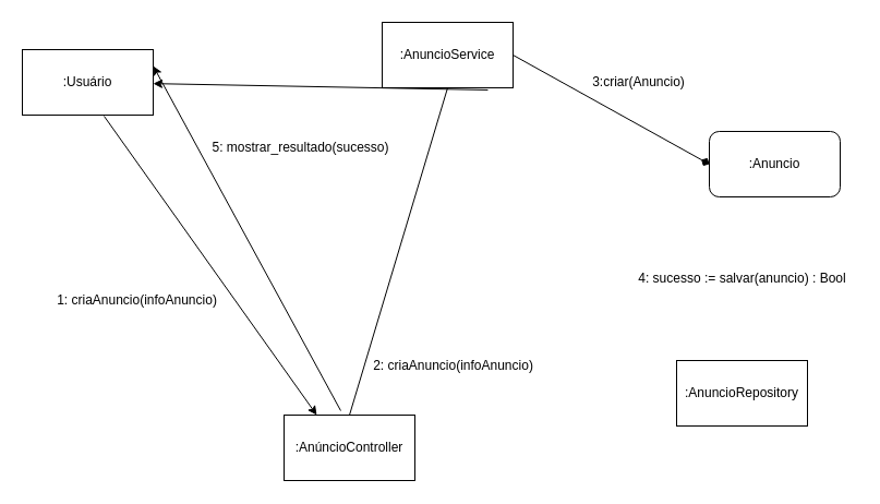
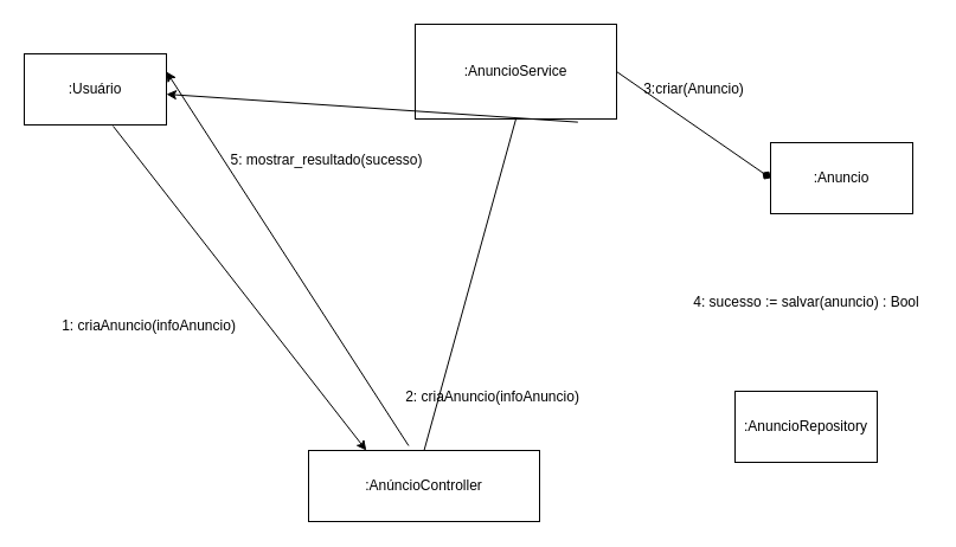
  <mxCell id="0" />
  <mxCell id="1" parent="0" />
  <mxCell id="2" value=":Usuário" style="rounded=0;whiteSpace=wrap;html=1;" vertex="1" parent="1"><mxGeometry x="20" y="45" width="120" height="60" as="geometry" /></mxCell>
- <mxCell id="3" value=":AnúncioController" style="rounded=0;whiteSpace=wrap;html=1;" vertex="1" parent="1"><mxGeometry x="260" y="380" width="120" height="60" as="geometry" /></mxCell>
+ <mxCell id="3" value=":AnúncioController" style="rounded=0;whiteSpace=wrap;html=1;" vertex="1" parent="1"><mxGeometry x="260" y="380" width="195" height="60" as="geometry" /></mxCell>
  <mxCell id="4" value=":AnuncioRepository" style="rounded=0;whiteSpace=wrap;html=1;" vertex="1" parent="1"><mxGeometry x="620" y="330" width="120" height="60" as="geometry" /></mxCell>
- <mxCell id="5" value=":AnuncioService" style="rounded=0;whiteSpace=wrap;html=1;" vertex="1" parent="1"><mxGeometry x="350" y="20" width="120" height="60" as="geometry" /></mxCell>
- <mxCell id="6" value=":Anuncio" style="whiteSpace=wrap;html=1;rounded=1;" vertex="1" parent="1"><mxGeometry x="650" y="120" width="120" height="60" as="geometry" /></mxCell>
+ <mxCell id="5" value=":AnuncioService" style="rounded=0;whiteSpace=wrap;html=1;" vertex="1" parent="1"><mxGeometry x="350" y="20" width="170" height="80" as="geometry" /></mxCell>
+ <mxCell id="6" value=":Anuncio" style="whiteSpace=wrap;html=1;" vertex="1" parent="1"><mxGeometry x="650" y="120" width="120" height="60" as="geometry" /></mxCell>
  <mxCell id="7" value="" style="endArrow=classic;html=1;rounded=0;entryX=0.25;entryY=0;entryDx=0;entryDy=0;exitX=0.625;exitY=1.017;exitDx=0;exitDy=0;exitPerimeter=0;" edge="1" parent="1" source="2" target="3"><mxGeometry width="50" height="50" relative="1" as="geometry"><mxPoint x="180" y="230" as="sourcePoint" /><mxPoint x="430" y="330" as="targetPoint" /></mxGeometry></mxCell>
  <mxCell id="8" value="1: criaAnuncio(infoAnuncio)" style="text;html=1;align=center;verticalAlign=middle;resizable=0;points=[];autosize=1;strokeColor=none;fillColor=none;" vertex="1" parent="1"><mxGeometry x="40" y="260" width="170" height="30" as="geometry" /></mxCell>
  <mxCell id="9" value="" style="endArrow=none;html=1;rounded=0;entryX=0.5;entryY=1;entryDx=0;entryDy=0;exitX=0.5;exitY=0;exitDx=0;exitDy=0;" edge="1" parent="1" source="3" target="5"><mxGeometry width="50" height="50" relative="1" as="geometry"><mxPoint x="380" y="380" as="sourcePoint" /><mxPoint x="400" y="90" as="targetPoint" /></mxGeometry></mxCell>
  <mxCell id="10" value="2: criaAnuncio(infoAnuncio)" style="text;html=1;align=center;verticalAlign=middle;resizable=0;points=[];autosize=1;strokeColor=none;fillColor=none;" vertex="1" parent="1"><mxGeometry x="330" y="320" width="170" height="30" as="geometry" /></mxCell>
  <mxCell id="11" value="" style="endArrow=diamond;html=1;rounded=0;exitX=1;exitY=0.5;exitDx=0;exitDy=0;entryX=0;entryY=0.5;entryDx=0;entryDy=0;" edge="1" parent="1" source="5" target="6"><mxGeometry width="50" height="50" relative="1" as="geometry"><mxPoint x="380" y="380" as="sourcePoint" /><mxPoint x="620" y="130" as="targetPoint" /></mxGeometry></mxCell>
  <mxCell id="12" value="3:criar(Anuncio)" style="text;html=1;align=center;verticalAlign=middle;resizable=0;points=[];autosize=1;strokeColor=none;fillColor=none;" vertex="1" parent="1"><mxGeometry x="530" y="60" width="110" height="30" as="geometry" /></mxCell>
  <mxCell id="13" value="" style="endArrow=classic;html=1;rounded=0;exitX=0.808;exitY=1.033;exitDx=0;exitDy=0;exitPerimeter=0;" edge="1" parent="1" source="5" target="2"><mxGeometry width="50" height="50" relative="1" as="geometry"><mxPoint x="380" y="380" as="sourcePoint" /><mxPoint x="430" y="330" as="targetPoint" /></mxGeometry></mxCell>
  <mxCell id="14" value="4: sucesso := salvar(anuncio) : Bool" style="text;html=1;align=center;verticalAlign=middle;resizable=0;points=[];autosize=1;strokeColor=none;fillColor=none;" vertex="1" parent="1"><mxGeometry x="575" y="240" width="210" height="30" as="geometry" /></mxCell>
  <mxCell id="15" value="" style="endArrow=classic;html=1;rounded=0;exitX=0.433;exitY=-0.067;exitDx=0;exitDy=0;exitPerimeter=0;entryX=1;entryY=0.25;entryDx=0;entryDy=0;" edge="1" parent="1" source="3" target="2"><mxGeometry width="50" height="50" relative="1" as="geometry"><mxPoint x="380" y="380" as="sourcePoint" /><mxPoint x="430" y="330" as="targetPoint" /></mxGeometry></mxCell>
  <mxCell id="16" value="5: mostrar_resultado(sucesso)" style="text;html=1;align=center;verticalAlign=middle;resizable=0;points=[];autosize=1;strokeColor=none;fillColor=none;" vertex="1" parent="1"><mxGeometry x="180" y="120" width="190" height="30" as="geometry" /></mxCell>
